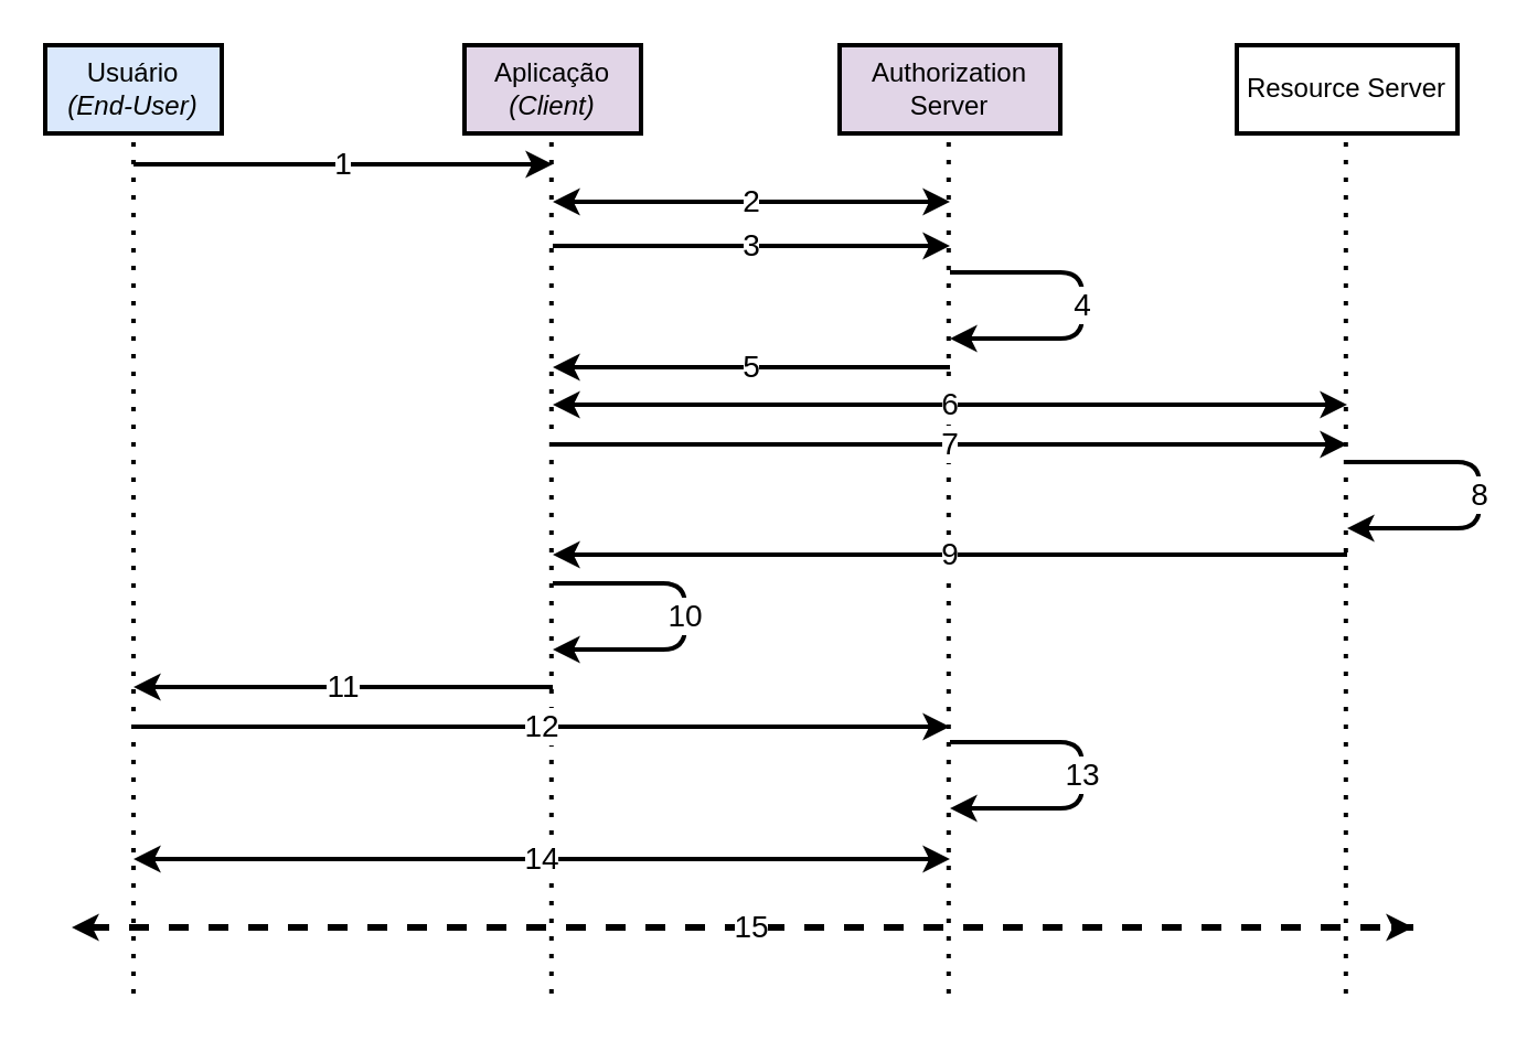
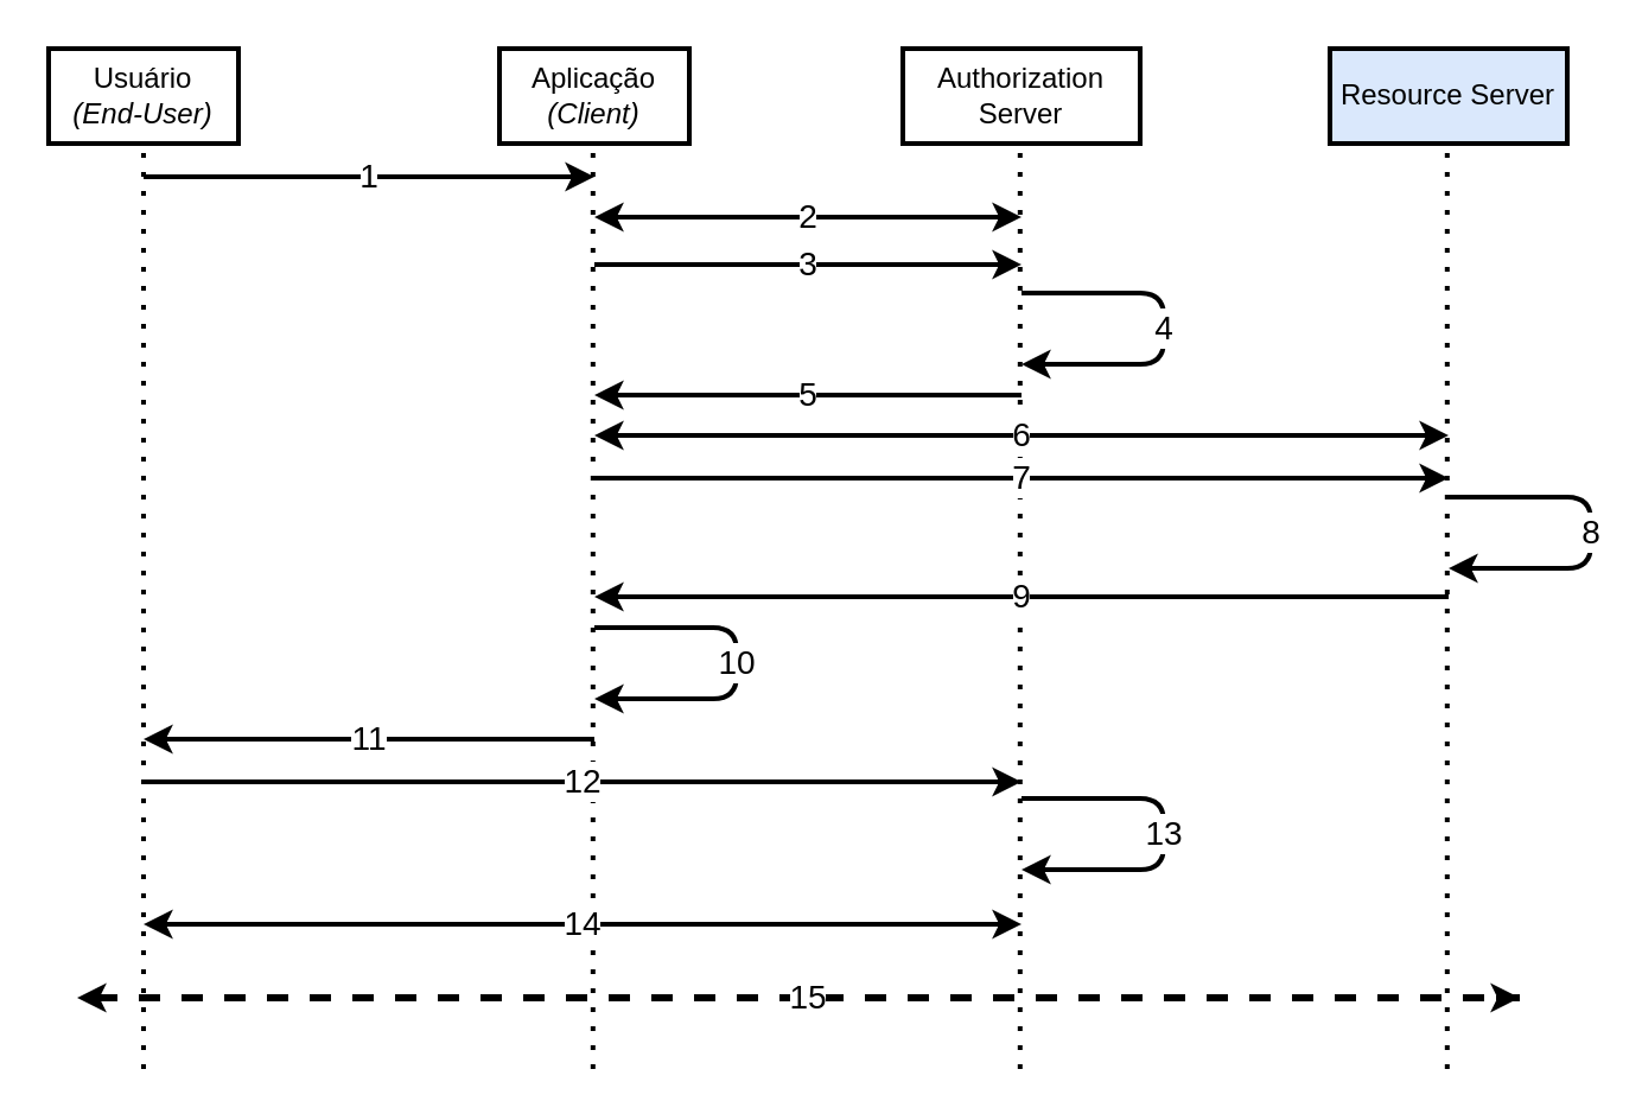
  <mxCell id="0" />
  <mxCell id="1" parent="0" />
- <mxCell id="2" value="Usuário&lt;br&gt;&lt;i&gt;(End-User)&lt;/i&gt;" style="rounded=0;whiteSpace=wrap;html=1;strokeWidth=2;fillColor=#dae8fc;" parent="1" vertex="1"><mxGeometry x="20" y="20" width="80" height="40" as="geometry" /></mxCell>
- <mxCell id="3" value="Aplicação&lt;br&gt;&lt;i&gt;(Client)&lt;/i&gt;" style="rounded=0;whiteSpace=wrap;html=1;strokeWidth=2;fillColor=#e1d5e7;" parent="1" vertex="1"><mxGeometry x="210" y="20" width="80" height="40" as="geometry" /></mxCell>
- <mxCell id="4" value="Authorization Server" style="rounded=0;whiteSpace=wrap;html=1;strokeWidth=2;fillColor=#e1d5e7;" parent="1" vertex="1"><mxGeometry x="380" y="20" width="100" height="40" as="geometry" /></mxCell>
+ <mxCell id="2" value="Usuário&lt;br&gt;&lt;i&gt;(End-User)&lt;/i&gt;" style="rounded=0;whiteSpace=wrap;html=1;strokeWidth=2;" parent="1" vertex="1"><mxGeometry x="20" y="20" width="80" height="40" as="geometry" /></mxCell>
+ <mxCell id="3" value="Aplicação&lt;br&gt;&lt;i&gt;(Client)&lt;/i&gt;" style="rounded=0;whiteSpace=wrap;html=1;strokeWidth=2;" parent="1" vertex="1"><mxGeometry x="210" y="20" width="80" height="40" as="geometry" /></mxCell>
+ <mxCell id="4" value="Authorization Server" style="rounded=0;whiteSpace=wrap;html=1;strokeWidth=2;" parent="1" vertex="1"><mxGeometry x="380" y="20" width="100" height="40" as="geometry" /></mxCell>
  <mxCell id="5" value="" style="endArrow=none;dashed=1;html=1;dashPattern=1 3;strokeWidth=2;entryX=0.5;entryY=1;entryDx=0;entryDy=0;" parent="1" target="2" edge="1"><mxGeometry width="50" height="50" relative="1" as="geometry"><mxPoint x="60" y="450" as="sourcePoint" /><mxPoint x="280" y="190" as="targetPoint" /></mxGeometry></mxCell>
  <mxCell id="6" value="" style="endArrow=none;dashed=1;html=1;dashPattern=1 3;strokeWidth=2;entryX=0.5;entryY=1;entryDx=0;entryDy=0;" parent="1" edge="1"><mxGeometry width="50" height="50" relative="1" as="geometry"><mxPoint x="249.41" y="450" as="sourcePoint" /><mxPoint x="249.41" y="60" as="targetPoint" /></mxGeometry></mxCell>
  <mxCell id="7" value="" style="endArrow=none;dashed=1;html=1;dashPattern=1 3;strokeWidth=2;entryX=0.5;entryY=1;entryDx=0;entryDy=0;" parent="1" edge="1"><mxGeometry width="50" height="50" relative="1" as="geometry"><mxPoint x="429.41" y="450" as="sourcePoint" /><mxPoint x="429.41" y="60" as="targetPoint" /></mxGeometry></mxCell>
  <mxCell id="8" value="&lt;font style=&quot;font-size: 14px&quot;&gt;4&lt;br&gt;&lt;/font&gt;" style="endArrow=classic;html=1;strokeWidth=2;" parent="1" edge="1"><mxGeometry width="50" height="50" relative="1" as="geometry"><mxPoint x="430" y="123" as="sourcePoint" /><mxPoint x="430" y="153" as="targetPoint" /><Array as="points"><mxPoint x="490" y="123" /><mxPoint x="490" y="153" /></Array></mxGeometry></mxCell>
  <mxCell id="9" value="&lt;font style=&quot;font-size: 14px&quot;&gt;1&lt;br&gt;&lt;/font&gt;" style="endArrow=classic;html=1;strokeWidth=2;" parent="1" edge="1"><mxGeometry width="50" height="50" relative="1" as="geometry"><mxPoint x="60" y="74" as="sourcePoint" /><mxPoint x="250" y="74" as="targetPoint" /></mxGeometry></mxCell>
  <mxCell id="10" value="&lt;span style=&quot;font-size: 14px&quot;&gt;7&lt;/span&gt;" style="endArrow=classic;html=1;strokeWidth=2;" parent="1" edge="1"><mxGeometry width="50" height="50" relative="1" as="geometry"><mxPoint x="250" y="201" as="sourcePoint" /><mxPoint x="610" y="201" as="targetPoint" /></mxGeometry></mxCell>
- <mxCell id="11" value="Resource Server" style="rounded=0;whiteSpace=wrap;html=1;strokeWidth=2;" parent="1" vertex="1"><mxGeometry x="560" y="20" width="100" height="40" as="geometry" /></mxCell>
+ <mxCell id="11" value="Resource Server" style="rounded=0;whiteSpace=wrap;html=1;strokeWidth=2;fillColor=#dae8fc;" parent="1" vertex="1"><mxGeometry x="560" y="20" width="100" height="40" as="geometry" /></mxCell>
  <mxCell id="12" value="" style="endArrow=none;dashed=1;html=1;dashPattern=1 3;strokeWidth=2;entryX=0.5;entryY=1;entryDx=0;entryDy=0;" parent="1" edge="1"><mxGeometry width="50" height="50" relative="1" as="geometry"><mxPoint x="609.41" y="450" as="sourcePoint" /><mxPoint x="609.41" y="60" as="targetPoint" /></mxGeometry></mxCell>
  <mxCell id="13" value="6" style="endArrow=classic;startArrow=classic;html=1;strokeWidth=2;fontSize=14;" edge="1" parent="1"><mxGeometry width="50" height="50" relative="1" as="geometry"><mxPoint x="250" y="183" as="sourcePoint" /><mxPoint x="610" y="183" as="targetPoint" /></mxGeometry></mxCell>
  <mxCell id="14" value="&lt;font style=&quot;font-size: 14px&quot;&gt;5&lt;br&gt;&lt;/font&gt;" style="endArrow=classic;html=1;strokeWidth=2;" edge="1" parent="1"><mxGeometry width="50" height="50" relative="1" as="geometry"><mxPoint x="430" y="166" as="sourcePoint" /><mxPoint x="250" y="166" as="targetPoint" /></mxGeometry></mxCell>
  <mxCell id="15" value="2" style="endArrow=classic;startArrow=classic;html=1;strokeWidth=2;fontSize=14;" edge="1" parent="1"><mxGeometry width="50" height="50" relative="1" as="geometry"><mxPoint x="250" y="91" as="sourcePoint" /><mxPoint x="430" y="91" as="targetPoint" /></mxGeometry></mxCell>
  <mxCell id="16" value="&lt;span style=&quot;font-size: 14px&quot;&gt;3&lt;/span&gt;" style="endArrow=classic;html=1;strokeWidth=2;" edge="1" parent="1"><mxGeometry width="50" height="50" relative="1" as="geometry"><mxPoint x="250" y="111" as="sourcePoint" /><mxPoint x="430" y="111" as="targetPoint" /></mxGeometry></mxCell>
  <mxCell id="17" value="&lt;font style=&quot;font-size: 14px&quot;&gt;8&lt;br&gt;&lt;/font&gt;" style="endArrow=classic;html=1;strokeWidth=2;" edge="1" parent="1"><mxGeometry width="50" height="50" relative="1" as="geometry"><mxPoint x="610" y="209" as="sourcePoint" /><mxPoint x="610" y="239" as="targetPoint" /><Array as="points"><mxPoint x="670" y="209" /><mxPoint x="670" y="239" /></Array></mxGeometry></mxCell>
  <mxCell id="18" value="&lt;font style=&quot;font-size: 14px&quot;&gt;9&lt;br&gt;&lt;/font&gt;" style="endArrow=classic;html=1;strokeWidth=2;" edge="1" parent="1"><mxGeometry width="50" height="50" relative="1" as="geometry"><mxPoint x="610" y="251" as="sourcePoint" /><mxPoint x="250" y="251" as="targetPoint" /></mxGeometry></mxCell>
  <mxCell id="19" value="&lt;font style=&quot;font-size: 14px&quot;&gt;10&lt;br&gt;&lt;/font&gt;" style="endArrow=classic;html=1;strokeWidth=2;" edge="1" parent="1"><mxGeometry width="50" height="50" relative="1" as="geometry"><mxPoint x="250" y="264" as="sourcePoint" /><mxPoint x="250" y="294" as="targetPoint" /><Array as="points"><mxPoint x="310" y="264" /><mxPoint x="310" y="294" /></Array></mxGeometry></mxCell>
  <mxCell id="20" value="&lt;font style=&quot;font-size: 14px&quot;&gt;11&lt;br&gt;&lt;/font&gt;" style="endArrow=classic;html=1;strokeWidth=2;" edge="1" parent="1"><mxGeometry width="50" height="50" relative="1" as="geometry"><mxPoint x="250" y="311" as="sourcePoint" /><mxPoint x="60" y="311" as="targetPoint" /></mxGeometry></mxCell>
  <mxCell id="21" value="&lt;span style=&quot;font-size: 14px&quot;&gt;12&lt;/span&gt;" style="endArrow=classic;html=1;strokeWidth=2;" edge="1" parent="1"><mxGeometry width="50" height="50" relative="1" as="geometry"><mxPoint x="60" y="329" as="sourcePoint" /><mxPoint x="430" y="329" as="targetPoint" /></mxGeometry></mxCell>
  <mxCell id="22" value="&lt;font style=&quot;font-size: 14px&quot;&gt;13&lt;br&gt;&lt;/font&gt;" style="endArrow=classic;html=1;strokeWidth=2;" edge="1" parent="1"><mxGeometry width="50" height="50" relative="1" as="geometry"><mxPoint x="430" y="336" as="sourcePoint" /><mxPoint x="430" y="366" as="targetPoint" /><Array as="points"><mxPoint x="490" y="336" /><mxPoint x="490" y="366" /></Array></mxGeometry></mxCell>
  <mxCell id="23" value="14" style="endArrow=classic;startArrow=classic;html=1;strokeWidth=2;fontSize=14;" edge="1" parent="1"><mxGeometry width="50" height="50" relative="1" as="geometry"><mxPoint x="60" y="389" as="sourcePoint" /><mxPoint x="430" y="389" as="targetPoint" /></mxGeometry></mxCell>
  <mxCell id="24" value="15" style="endArrow=none;html=1;strokeWidth=3;fontSize=14;dashed=1;" edge="1" parent="1"><mxGeometry width="50" height="50" relative="1" as="geometry"><mxPoint x="40" y="420" as="sourcePoint" /><mxPoint x="640" y="420" as="targetPoint" /></mxGeometry></mxCell>
  <mxCell id="25" value="" style="endArrow=classic;html=1;strokeWidth=2;fontSize=14;" edge="1" parent="1"><mxGeometry width="50" height="50" relative="1" as="geometry"><mxPoint x="41" y="420" as="sourcePoint" /><mxPoint x="32" y="420" as="targetPoint" /></mxGeometry></mxCell>
  <mxCell id="26" value="" style="endArrow=classic;html=1;strokeWidth=2;fontSize=14;" edge="1" parent="1"><mxGeometry width="50" height="50" relative="1" as="geometry"><mxPoint x="630" y="420" as="sourcePoint" /><mxPoint x="640" y="420" as="targetPoint" /></mxGeometry></mxCell>
